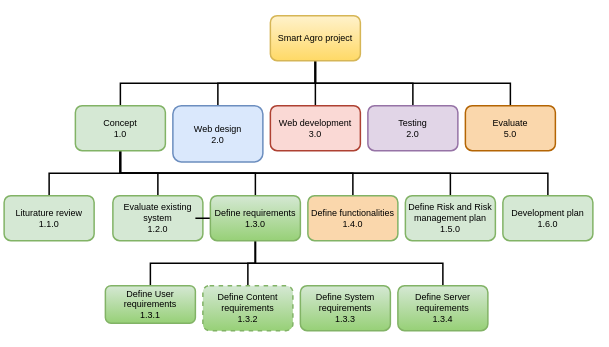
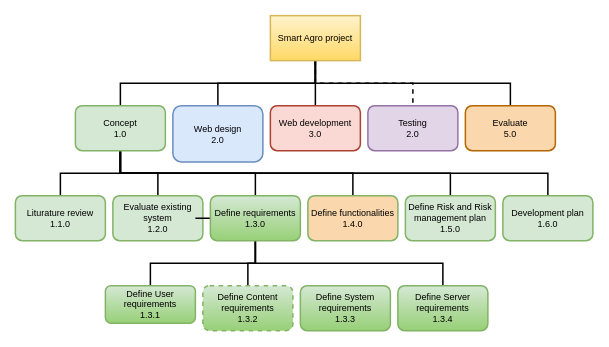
  <mxCell id="0" />
  <mxCell id="1" parent="0" />
  <mxCell id="2" style="edgeStyle=orthogonalEdgeStyle;rounded=0;orthogonalLoop=1;jettySize=auto;html=1;strokeWidth=2;entryX=0.5;entryY=0;entryDx=0;entryDy=0;endArrow=none;endFill=0;" parent="1" source="7" target="14" edge="1"><mxGeometry relative="1" as="geometry"><mxPoint x="400" y="110" as="targetPoint" /><Array as="points"><mxPoint x="420" y="110" /><mxPoint x="160" y="110" /></Array></mxGeometry></mxCell>
  <mxCell id="3" style="edgeStyle=orthogonalEdgeStyle;rounded=0;orthogonalLoop=1;jettySize=auto;html=1;entryX=0.5;entryY=0;entryDx=0;entryDy=0;strokeWidth=2;endArrow=none;endFill=0;" parent="1" source="7" target="15" edge="1"><mxGeometry relative="1" as="geometry"><Array as="points"><mxPoint x="420" y="110" /><mxPoint x="290" y="110" /></Array></mxGeometry></mxCell>
  <mxCell id="4" style="edgeStyle=orthogonalEdgeStyle;rounded=0;orthogonalLoop=1;jettySize=auto;html=1;endArrow=none;endFill=0;strokeWidth=2;" parent="1" source="7" target="16" edge="1"><mxGeometry relative="1" as="geometry" /></mxCell>
  <mxCell id="5" style="edgeStyle=orthogonalEdgeStyle;rounded=0;orthogonalLoop=1;jettySize=auto;html=1;endArrow=none;endFill=0;strokeWidth=2;entryX=0.5;entryY=0;entryDx=0;entryDy=0;" parent="1" source="7" target="17" edge="1"><mxGeometry relative="1" as="geometry"><Array as="points"><mxPoint x="420" y="110" /><mxPoint x="680" y="110" /></Array></mxGeometry></mxCell>
- <mxCell id="6" style="edgeStyle=orthogonalEdgeStyle;rounded=0;orthogonalLoop=1;jettySize=auto;html=1;strokeWidth=2;endArrow=none;endFill=0;" edge="1" parent="1" source="7" target="32"><mxGeometry relative="1" as="geometry"><Array as="points"><mxPoint x="420" y="110" /><mxPoint x="550" y="110" /></Array></mxGeometry></mxCell>
- <mxCell id="7" value="Smart Agro project" style="rounded=1;whiteSpace=wrap;html=1;strokeWidth=2;gradientColor=#ffd966;fillColor=#fff2cc;strokeColor=#d6b656;" parent="1" vertex="1"><mxGeometry x="360" y="20" width="120" height="60" as="geometry" /></mxCell>
+ <mxCell id="6" style="edgeStyle=orthogonalEdgeStyle;rounded=0;orthogonalLoop=1;jettySize=auto;html=1;strokeWidth=2;endArrow=none;endFill=0;dashed=1;" edge="1" parent="1" source="7" target="32"><mxGeometry relative="1" as="geometry"><Array as="points"><mxPoint x="420" y="110" /><mxPoint x="550" y="110" /></Array></mxGeometry></mxCell>
+ <mxCell id="7" value="Smart Agro project" style="whiteSpace=wrap;html=1;strokeWidth=2;gradientColor=#ffd966;fillColor=#fff2cc;strokeColor=#d6b656;rounded=0;" parent="1" vertex="1"><mxGeometry x="360" y="20" width="120" height="60" as="geometry" /></mxCell>
  <mxCell id="8" style="edgeStyle=orthogonalEdgeStyle;rounded=0;orthogonalLoop=1;jettySize=auto;html=1;endArrow=none;endFill=0;strokeWidth=2;" parent="1" source="14" target="24" edge="1"><mxGeometry relative="1" as="geometry" /></mxCell>
  <mxCell id="9" style="edgeStyle=orthogonalEdgeStyle;rounded=0;orthogonalLoop=1;jettySize=auto;html=1;entryX=0.5;entryY=0;entryDx=0;entryDy=0;endArrow=none;endFill=0;strokeWidth=2;" parent="1" source="14" target="18" edge="1"><mxGeometry relative="1" as="geometry"><Array as="points"><mxPoint x="160" y="230" /><mxPoint x="210" y="230" /></Array></mxGeometry></mxCell>
  <mxCell id="10" style="edgeStyle=orthogonalEdgeStyle;rounded=0;orthogonalLoop=1;jettySize=auto;html=1;entryX=0.5;entryY=0;entryDx=0;entryDy=0;endArrow=none;endFill=0;strokeWidth=2;" parent="1" source="14" target="23" edge="1"><mxGeometry relative="1" as="geometry"><Array as="points"><mxPoint x="160" y="230" /><mxPoint x="340" y="230" /></Array></mxGeometry></mxCell>
  <mxCell id="11" style="edgeStyle=orthogonalEdgeStyle;rounded=0;orthogonalLoop=1;jettySize=auto;html=1;entryX=0.5;entryY=0;entryDx=0;entryDy=0;endArrow=none;endFill=0;strokeWidth=2;" parent="1" source="14" target="25" edge="1"><mxGeometry relative="1" as="geometry"><Array as="points"><mxPoint x="160" y="230" /><mxPoint x="470" y="230" /></Array></mxGeometry></mxCell>
  <mxCell id="12" style="edgeStyle=orthogonalEdgeStyle;rounded=0;orthogonalLoop=1;jettySize=auto;html=1;entryX=0.5;entryY=0;entryDx=0;entryDy=0;endArrow=none;endFill=0;strokeWidth=2;" parent="1" source="14" target="26" edge="1"><mxGeometry relative="1" as="geometry"><Array as="points"><mxPoint x="160" y="230" /><mxPoint x="600" y="230" /></Array></mxGeometry></mxCell>
  <mxCell id="13" style="edgeStyle=orthogonalEdgeStyle;rounded=0;orthogonalLoop=1;jettySize=auto;html=1;entryX=0.5;entryY=0;entryDx=0;entryDy=0;endArrow=none;endFill=0;strokeWidth=2;" parent="1" source="14" target="27" edge="1"><mxGeometry relative="1" as="geometry"><Array as="points"><mxPoint x="160" y="230" /><mxPoint x="730" y="230" /></Array></mxGeometry></mxCell>
  <mxCell id="14" value="Concept&lt;br&gt;1.0" style="rounded=1;whiteSpace=wrap;html=1;strokeWidth=2;fillColor=#d5e8d4;strokeColor=#82b366;" parent="1" vertex="1"><mxGeometry x="100" y="140" width="120" height="60" as="geometry" /></mxCell>
  <mxCell id="15" value="Web design&lt;br&gt;2.0" style="rounded=1;whiteSpace=wrap;html=1;strokeWidth=2;fillColor=#dae8fc;strokeColor=#6c8ebf;" parent="1" vertex="1"><mxGeometry x="230" y="140" width="120" height="75" as="geometry" /></mxCell>
  <mxCell id="16" value="Web development&lt;br&gt;3.0" style="rounded=1;whiteSpace=wrap;html=1;strokeWidth=2;fillColor=#fad9d5;strokeColor=#ae4132;" parent="1" vertex="1"><mxGeometry x="360" y="140" width="120" height="60" as="geometry" /></mxCell>
  <mxCell id="17" value="Evaluate&lt;br&gt;5.0" style="rounded=1;whiteSpace=wrap;html=1;strokeWidth=2;fillColor=#fad7ac;strokeColor=#b46504;" parent="1" vertex="1"><mxGeometry x="620" y="140" width="120" height="60" as="geometry" /></mxCell>
  <mxCell id="18" value="Evaluate existing system&lt;br&gt;1.2.0" style="rounded=1;whiteSpace=wrap;html=1;strokeWidth=2;fillColor=#d5e8d4;strokeColor=#82b366;" parent="1" vertex="1"><mxGeometry x="150" y="260" width="120" height="60" as="geometry" /></mxCell>
  <mxCell id="19" style="edgeStyle=orthogonalEdgeStyle;rounded=0;orthogonalLoop=1;jettySize=auto;html=1;endArrow=none;endFill=0;strokeWidth=2;" parent="1" source="23" target="28" edge="1"><mxGeometry relative="1" as="geometry"><Array as="points"><mxPoint x="340" y="350" /><mxPoint x="200" y="350" /></Array></mxGeometry></mxCell>
  <mxCell id="20" style="edgeStyle=orthogonalEdgeStyle;rounded=0;orthogonalLoop=1;jettySize=auto;html=1;entryX=0.5;entryY=0;entryDx=0;entryDy=0;endArrow=none;endFill=0;strokeWidth=2;" parent="1" source="23" target="31" edge="1"><mxGeometry relative="1" as="geometry" /></mxCell>
  <mxCell id="21" style="edgeStyle=orthogonalEdgeStyle;rounded=0;orthogonalLoop=1;jettySize=auto;html=1;endArrow=none;endFill=0;strokeWidth=2;" parent="1" source="23" target="18" edge="1"><mxGeometry relative="1" as="geometry" /></mxCell>
  <mxCell id="22" style="edgeStyle=orthogonalEdgeStyle;rounded=0;orthogonalLoop=1;jettySize=auto;html=1;entryX=0.5;entryY=0;entryDx=0;entryDy=0;endArrow=none;endFill=0;strokeWidth=2;" parent="1" source="23" target="29" edge="1"><mxGeometry relative="1" as="geometry"><Array as="points"><mxPoint x="340" y="350" /><mxPoint x="590" y="350" /></Array></mxGeometry></mxCell>
  <mxCell id="23" value="Define requirements&lt;br&gt;1.3.0" style="rounded=1;whiteSpace=wrap;html=1;strokeWidth=2;fillColor=#d5e8d4;strokeColor=#82b366;gradientColor=#97d077;" parent="1" vertex="1"><mxGeometry x="280" y="260" width="120" height="60" as="geometry" /></mxCell>
- <mxCell id="24" value="Liturature review&lt;br&gt;1.1.0" style="rounded=1;whiteSpace=wrap;html=1;strokeWidth=2;fillColor=#d5e8d4;strokeColor=#82b366;" parent="1" vertex="1"><mxGeometry x="5" y="260" width="120" height="60" as="geometry" /></mxCell>
+ <mxCell id="24" value="Liturature review&lt;br&gt;1.1.0" style="rounded=1;whiteSpace=wrap;html=1;strokeWidth=2;fillColor=#d5e8d4;strokeColor=#82b366;" parent="1" vertex="1"><mxGeometry x="20" y="260" width="120" height="60" as="geometry" /></mxCell>
  <mxCell id="25" value="Define functionalities&lt;br&gt;1.4.0" style="rounded=1;whiteSpace=wrap;html=1;strokeWidth=2;fillColor=#fad7ac;strokeColor=#82b366;" parent="1" vertex="1"><mxGeometry x="410" y="260" width="120" height="60" as="geometry" /></mxCell>
  <mxCell id="26" value="Define Risk and Risk management plan&lt;br&gt;1.5.0" style="rounded=1;whiteSpace=wrap;html=1;strokeWidth=2;fillColor=#d5e8d4;strokeColor=#82b366;" parent="1" vertex="1"><mxGeometry x="540" y="260" width="120" height="60" as="geometry" /></mxCell>
  <mxCell id="27" value="Development plan 1.6.0" style="rounded=1;whiteSpace=wrap;html=1;strokeWidth=2;fillColor=#d5e8d4;strokeColor=#82b366;" parent="1" vertex="1"><mxGeometry x="670" y="260" width="120" height="60" as="geometry" /></mxCell>
  <mxCell id="28" value="Define User requirements&lt;br&gt;1.3.1" style="rounded=1;whiteSpace=wrap;html=1;strokeWidth=2;fillColor=#d5e8d4;strokeColor=#82b366;gradientColor=#97d077;" parent="1" vertex="1"><mxGeometry x="140" y="380" width="120" height="50" as="geometry" /></mxCell>
  <mxCell id="29" value="Define Server requirements&lt;br&gt;1.3.4" style="rounded=1;whiteSpace=wrap;html=1;strokeWidth=2;gradientColor=#97d077;fillColor=#d5e8d4;strokeColor=#82b366;" parent="1" vertex="1"><mxGeometry x="530" y="380" width="120" height="60" as="geometry" /></mxCell>
  <mxCell id="30" value="Define System requirements&lt;br&gt;1.3.3" style="rounded=1;whiteSpace=wrap;html=1;strokeWidth=2;gradientColor=#97d077;fillColor=#d5e8d4;strokeColor=#82b366;" parent="1" vertex="1"><mxGeometry x="400" y="380" width="120" height="60" as="geometry" /></mxCell>
  <mxCell id="31" value="Define Content requirements&lt;br&gt;1.3.2" style="rounded=1;whiteSpace=wrap;html=1;strokeWidth=2;gradientColor=#97d077;fillColor=#d5e8d4;strokeColor=#82b366;dashed=1;" parent="1" vertex="1"><mxGeometry x="270" y="380" width="120" height="60" as="geometry" /></mxCell>
  <mxCell id="32" value="Testing&lt;br&gt;2.0" style="rounded=1;whiteSpace=wrap;html=1;strokeWidth=2;fillColor=#e1d5e7;strokeColor=#9673a6;" vertex="1" parent="1"><mxGeometry x="490" y="140" width="120" height="60" as="geometry" /></mxCell>
